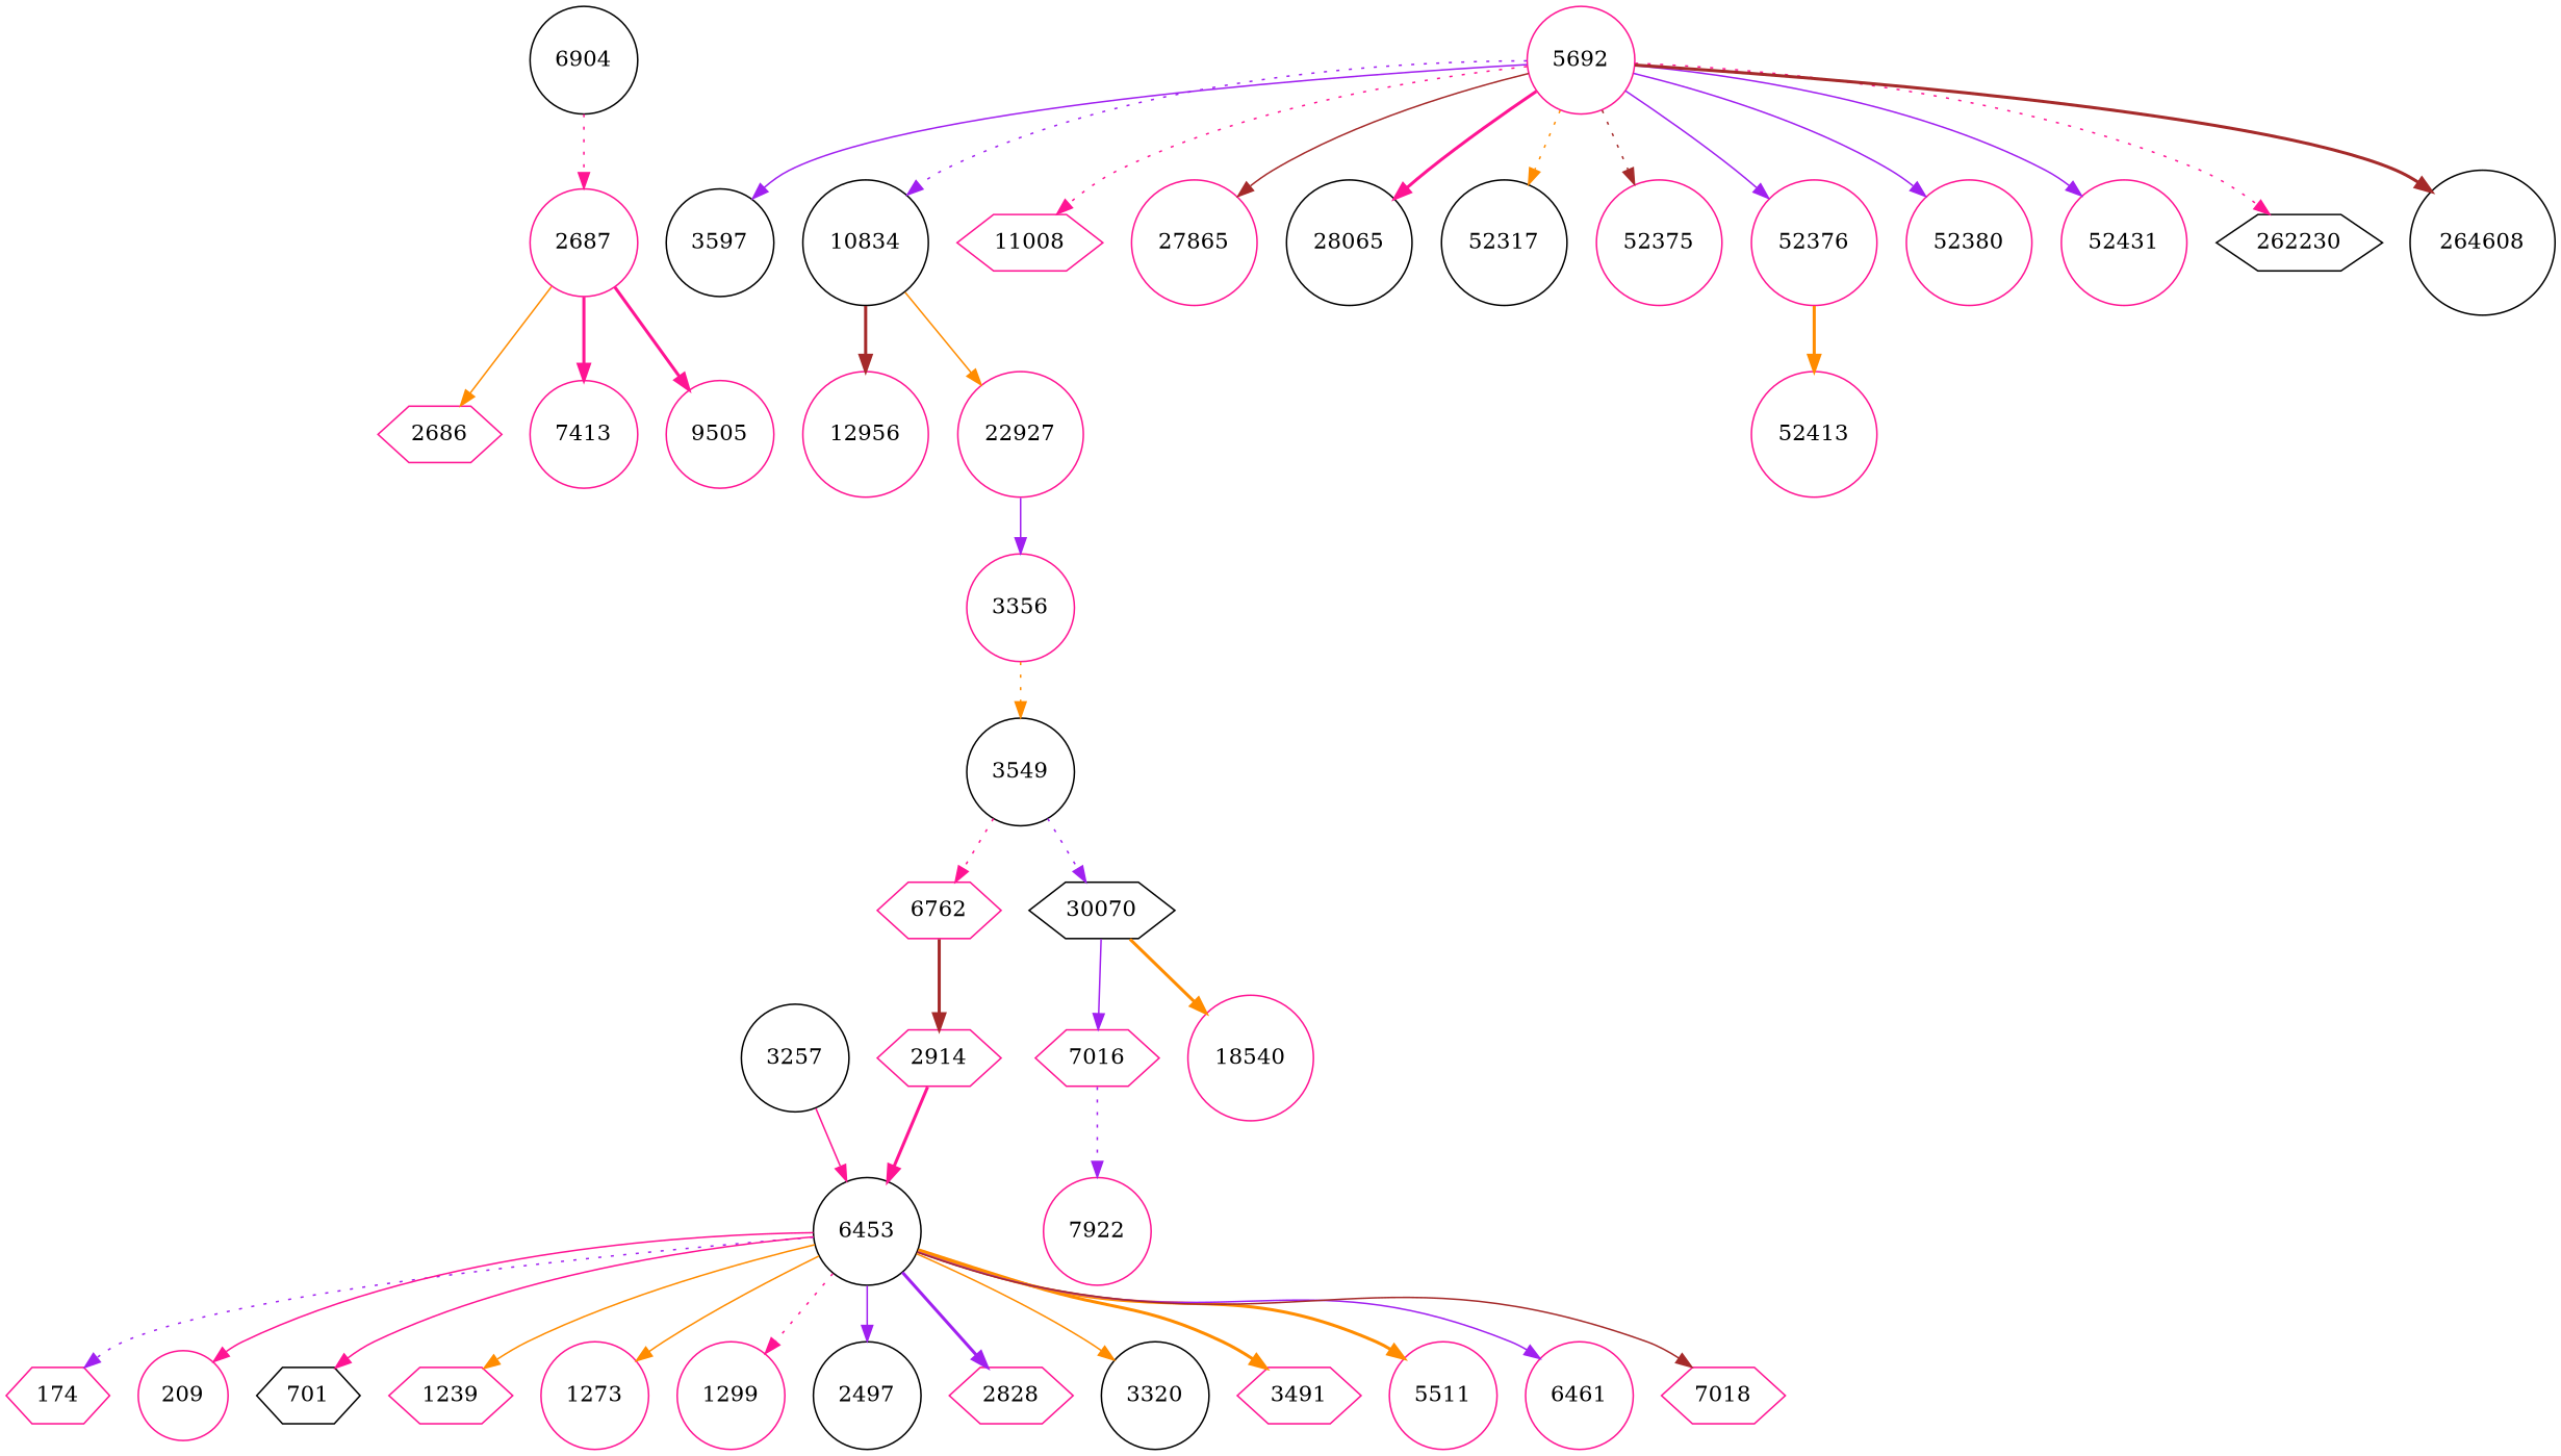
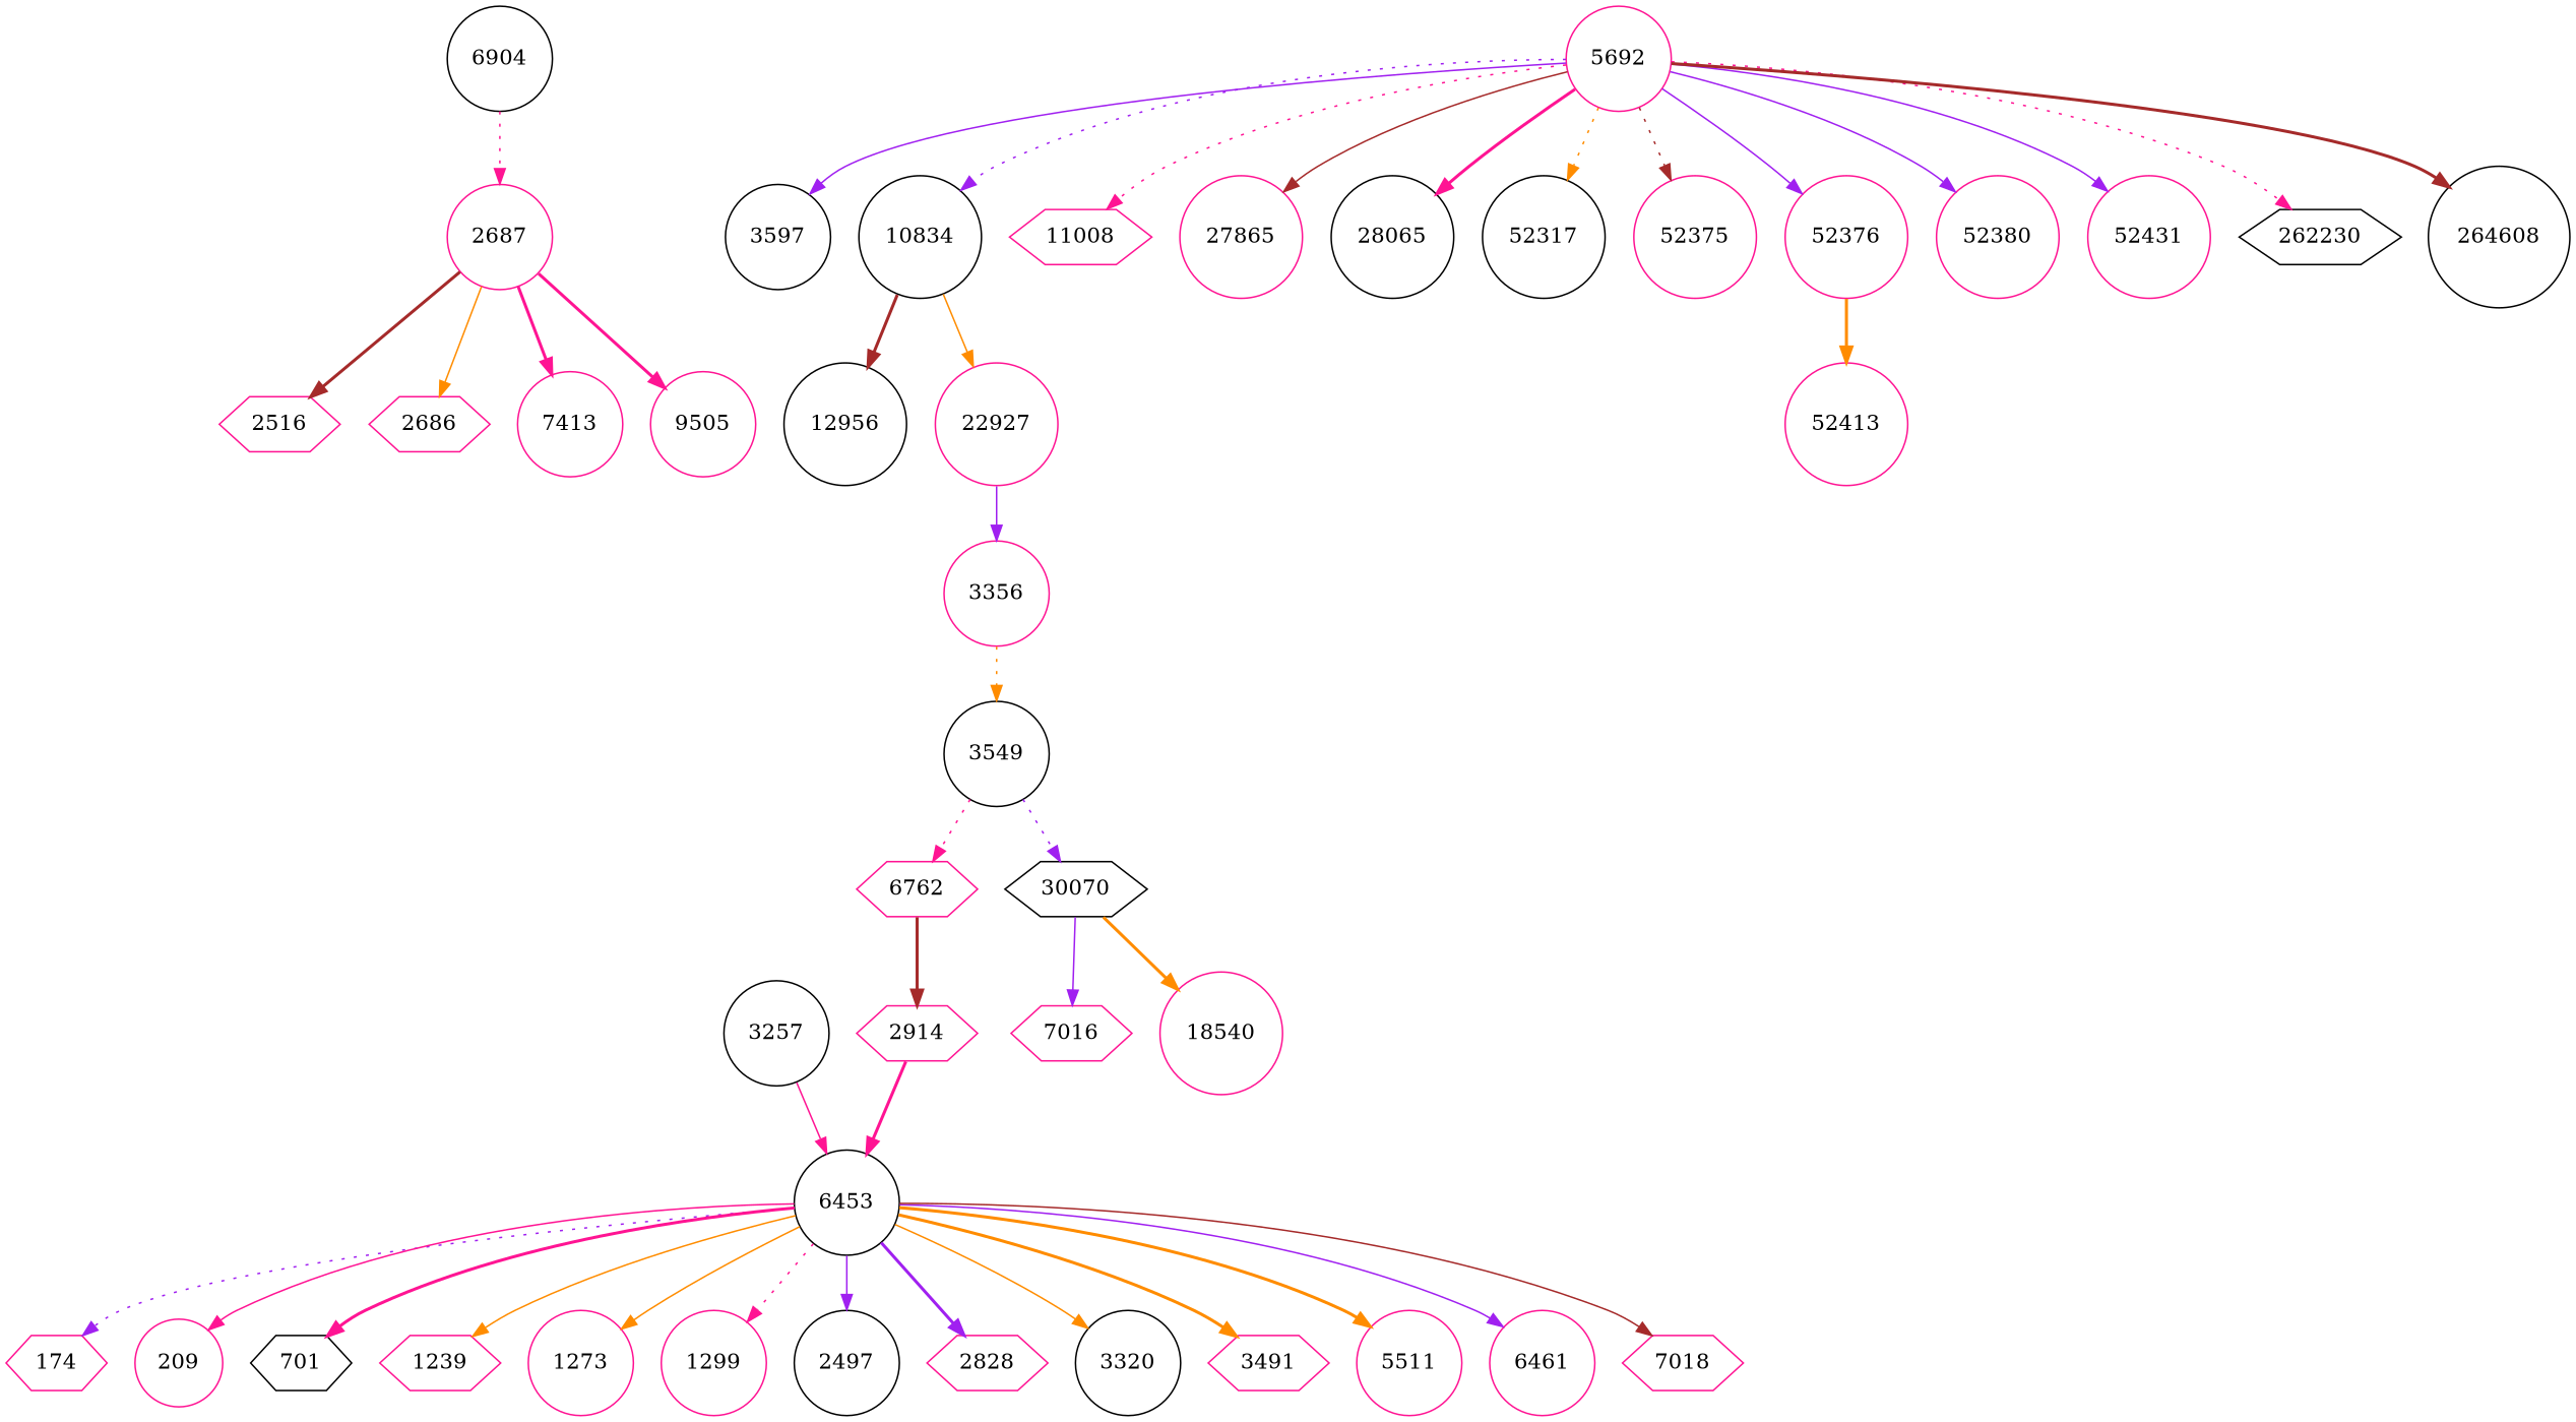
  digraph {
    node [color=deeppink shape=circle]
    edge [color=purple style=solid]
+   2516 [shape=hexagon]
    2687
    2686 [shape=hexagon]
    n4 [label=7413]
    9505
    2914 [shape=hexagon]
    6453 [color=black]
    174 [shape=hexagon]
    209
    701 [color=black shape=hexagon]
    1239 [shape=hexagon]
    1273
    1299
    2497 [color=black]
    2828 [shape=hexagon]
    3320 [color=black]
    3491 [shape=hexagon]
    5511
    6461
    7018 [shape=hexagon]
    3549 [color=black]
    3356
    6762 [shape=hexagon]
    30070 [color=black shape=hexagon]
    7016 [shape=hexagon]
    18540
    3597 [color=black]
    5692
    10834 [color=black]
    11008 [shape=hexagon]
    27865
    28065 [color=black]
    52317 [color=black]
    52375
    52376
    52380
    52431
    262230 [color=black shape=hexagon]
    264608 [color=black]
-   12956
+   12956 [color=black]
    22927
    52413
    3257 [color=black]
    6904 [color=black]
-   7922
+   2687 -> 2516 [color=brown style=bold]
    2687 -> 2686 [color=darkorange]
    2687 -> n4 [color=deeppink style=bold]
    2687 -> 9505 [color=deeppink style=bold]
    2914 -> 6453 [color=deeppink style=bold]
    6453 -> 174 [style=dotted]
    6453 -> 209 [color=deeppink]
-   6453 -> 701 [color=deeppink]
+   6453 -> 701 [color=deeppink style=bold]
    6453 -> 1239 [color=darkorange]
    6453 -> 1273 [color=darkorange]
    6453 -> 1299 [color=deeppink style=dotted]
    6453 -> 2497
    6453 -> 2828 [style=bold]
    6453 -> 3320 [color=darkorange]
    6453 -> 3491 [color=darkorange style=bold]
    6453 -> 5511 [color=darkorange style=bold]
    6453 -> 6461
    6453 -> 7018 [color=brown]
    3549 -> 6762 [color=deeppink style=dotted]
    3549 -> 30070 [style=dotted]
    3356 -> 3549 [color=darkorange style=dotted]
    6762 -> 2914 [color=brown style=bold]
    30070 -> 7016
    30070 -> 18540 [color=darkorange style=bold]
-   7016 -> 7922 [style=dotted]
    5692 -> 3597
    5692 -> 10834 [style=dotted]
    5692 -> 11008 [color=deeppink style=dotted]
    5692 -> 27865 [color=brown]
    5692 -> 28065 [color=deeppink style=bold]
    5692 -> 52317 [color=darkorange style=dotted]
    5692 -> 52375 [color=brown style=dotted]
    5692 -> 52376
    5692 -> 52380
    5692 -> 52431
    5692 -> 262230 [color=deeppink style=dotted]
    5692 -> 264608 [color=brown style=bold]
    10834 -> 12956 [color=brown style=bold]
    10834 -> 22927 [color=darkorange]
    52376 -> 52413 [color=darkorange style=bold]
    22927 -> 3356
    3257 -> 6453 [color=deeppink]
    6904 -> 2687 [color=deeppink style=dotted]
  }
